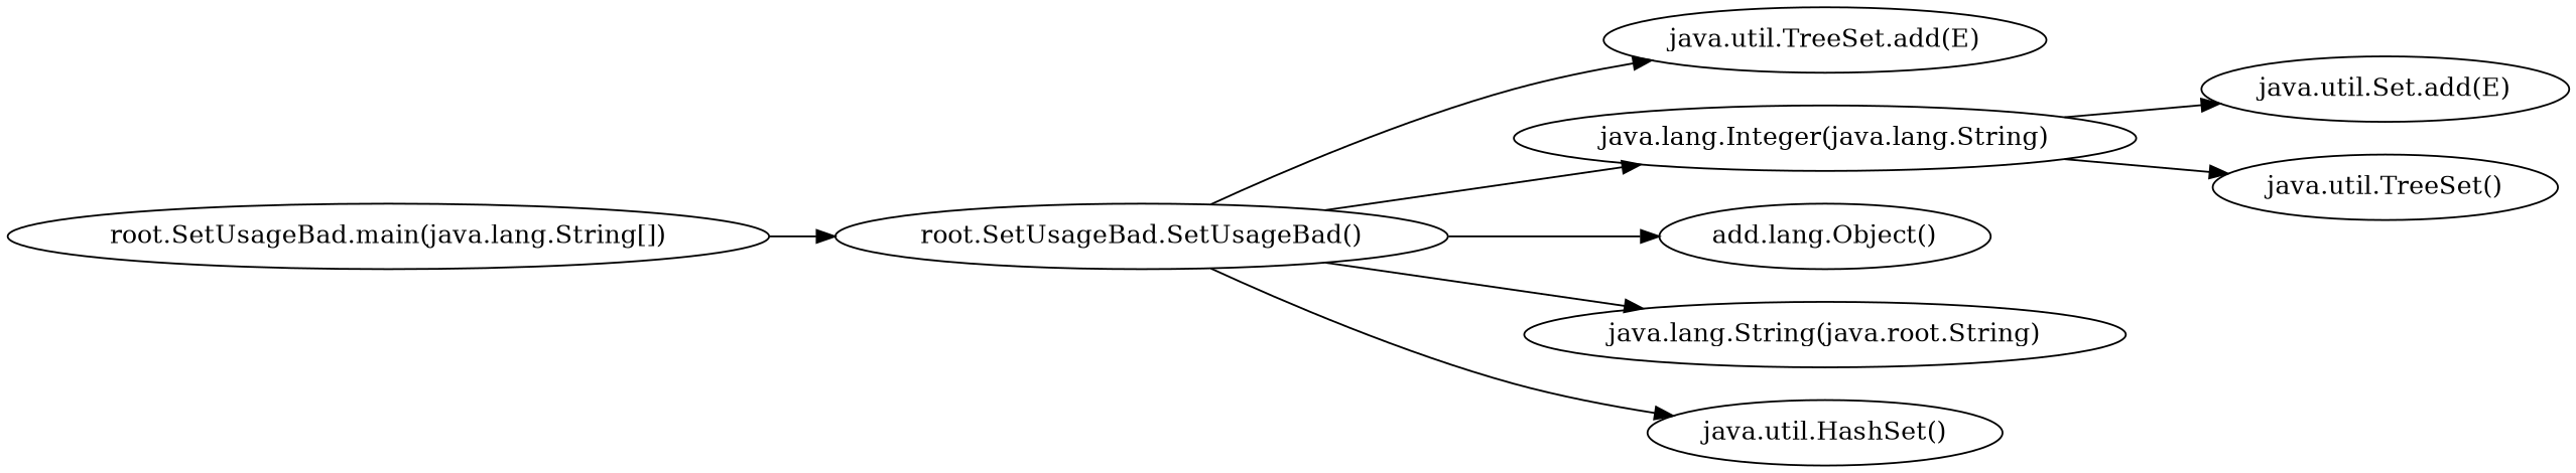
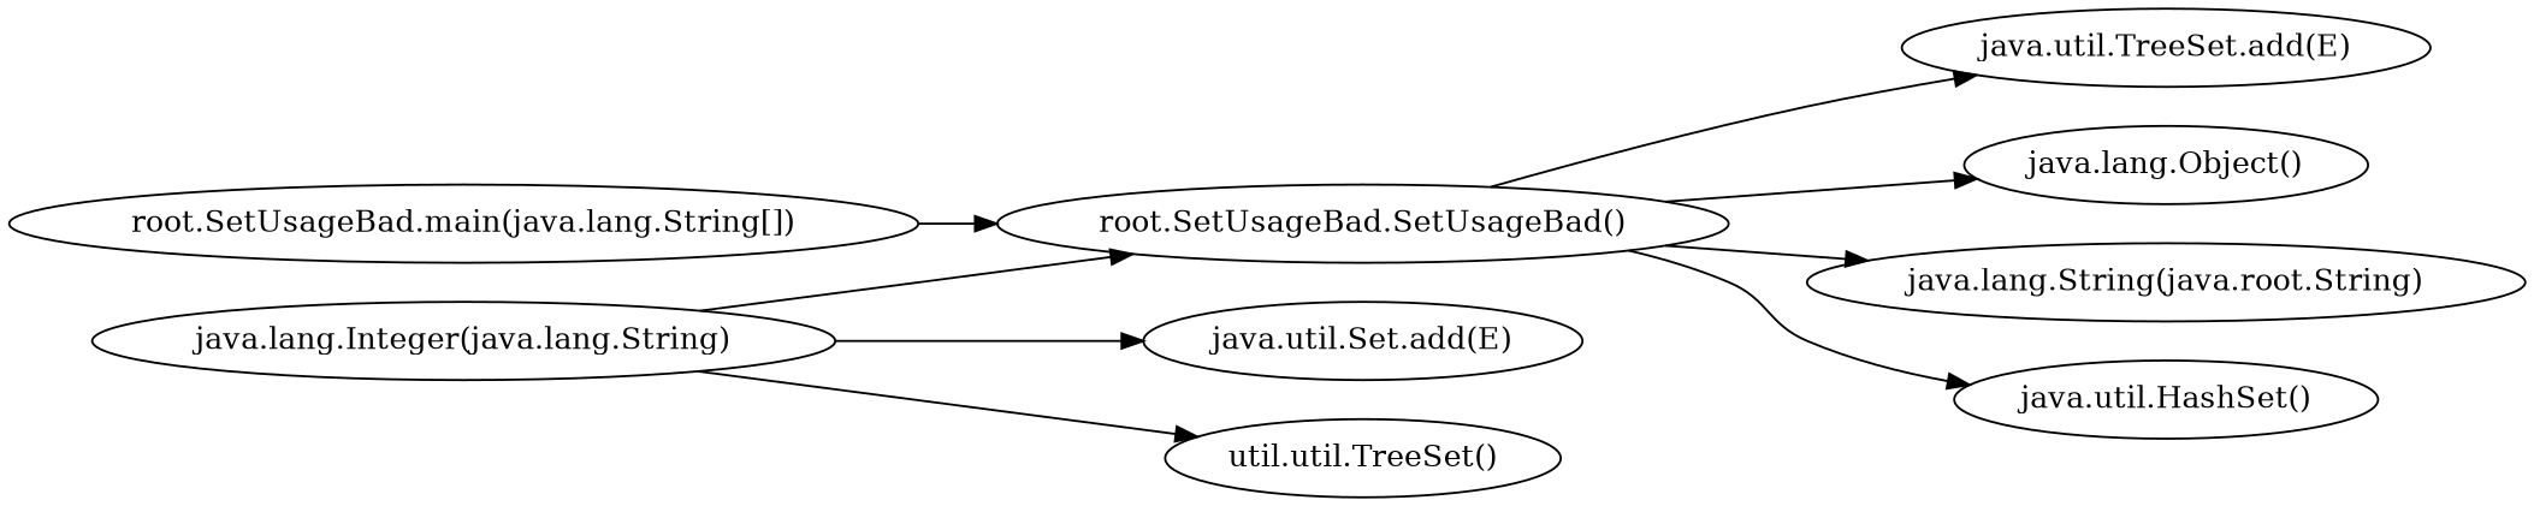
  digraph {
    rankdir=LR
    n1 [label="root.SetUsageBad.SetUsageBad()"]
    n2 [label="java.util.TreeSet.add(E)"]
    n3 [label="java.lang.Integer(java.lang.String)"]
-   n4 [label="add.lang.Object()"]
+   n4 [label="java.lang.Object()"]
    n5 [label="java.lang.String(java.root.String)"]
    n6 [label="java.util.HashSet()"]
    n7 [label="java.util.Set.add(E)"]
-   n8 [label="java.util.TreeSet()"]
+   n8 [label="util.util.TreeSet()"]
    n9 [label="root.SetUsageBad.main(java.lang.String[])"]
    n1 -> n2
-   n1 -> n3
+   n3 -> n1
    n1 -> n4
    n1 -> n5
    n1 -> n6
    n3 -> n7
    n3 -> n8
    n9 -> n1
  }
